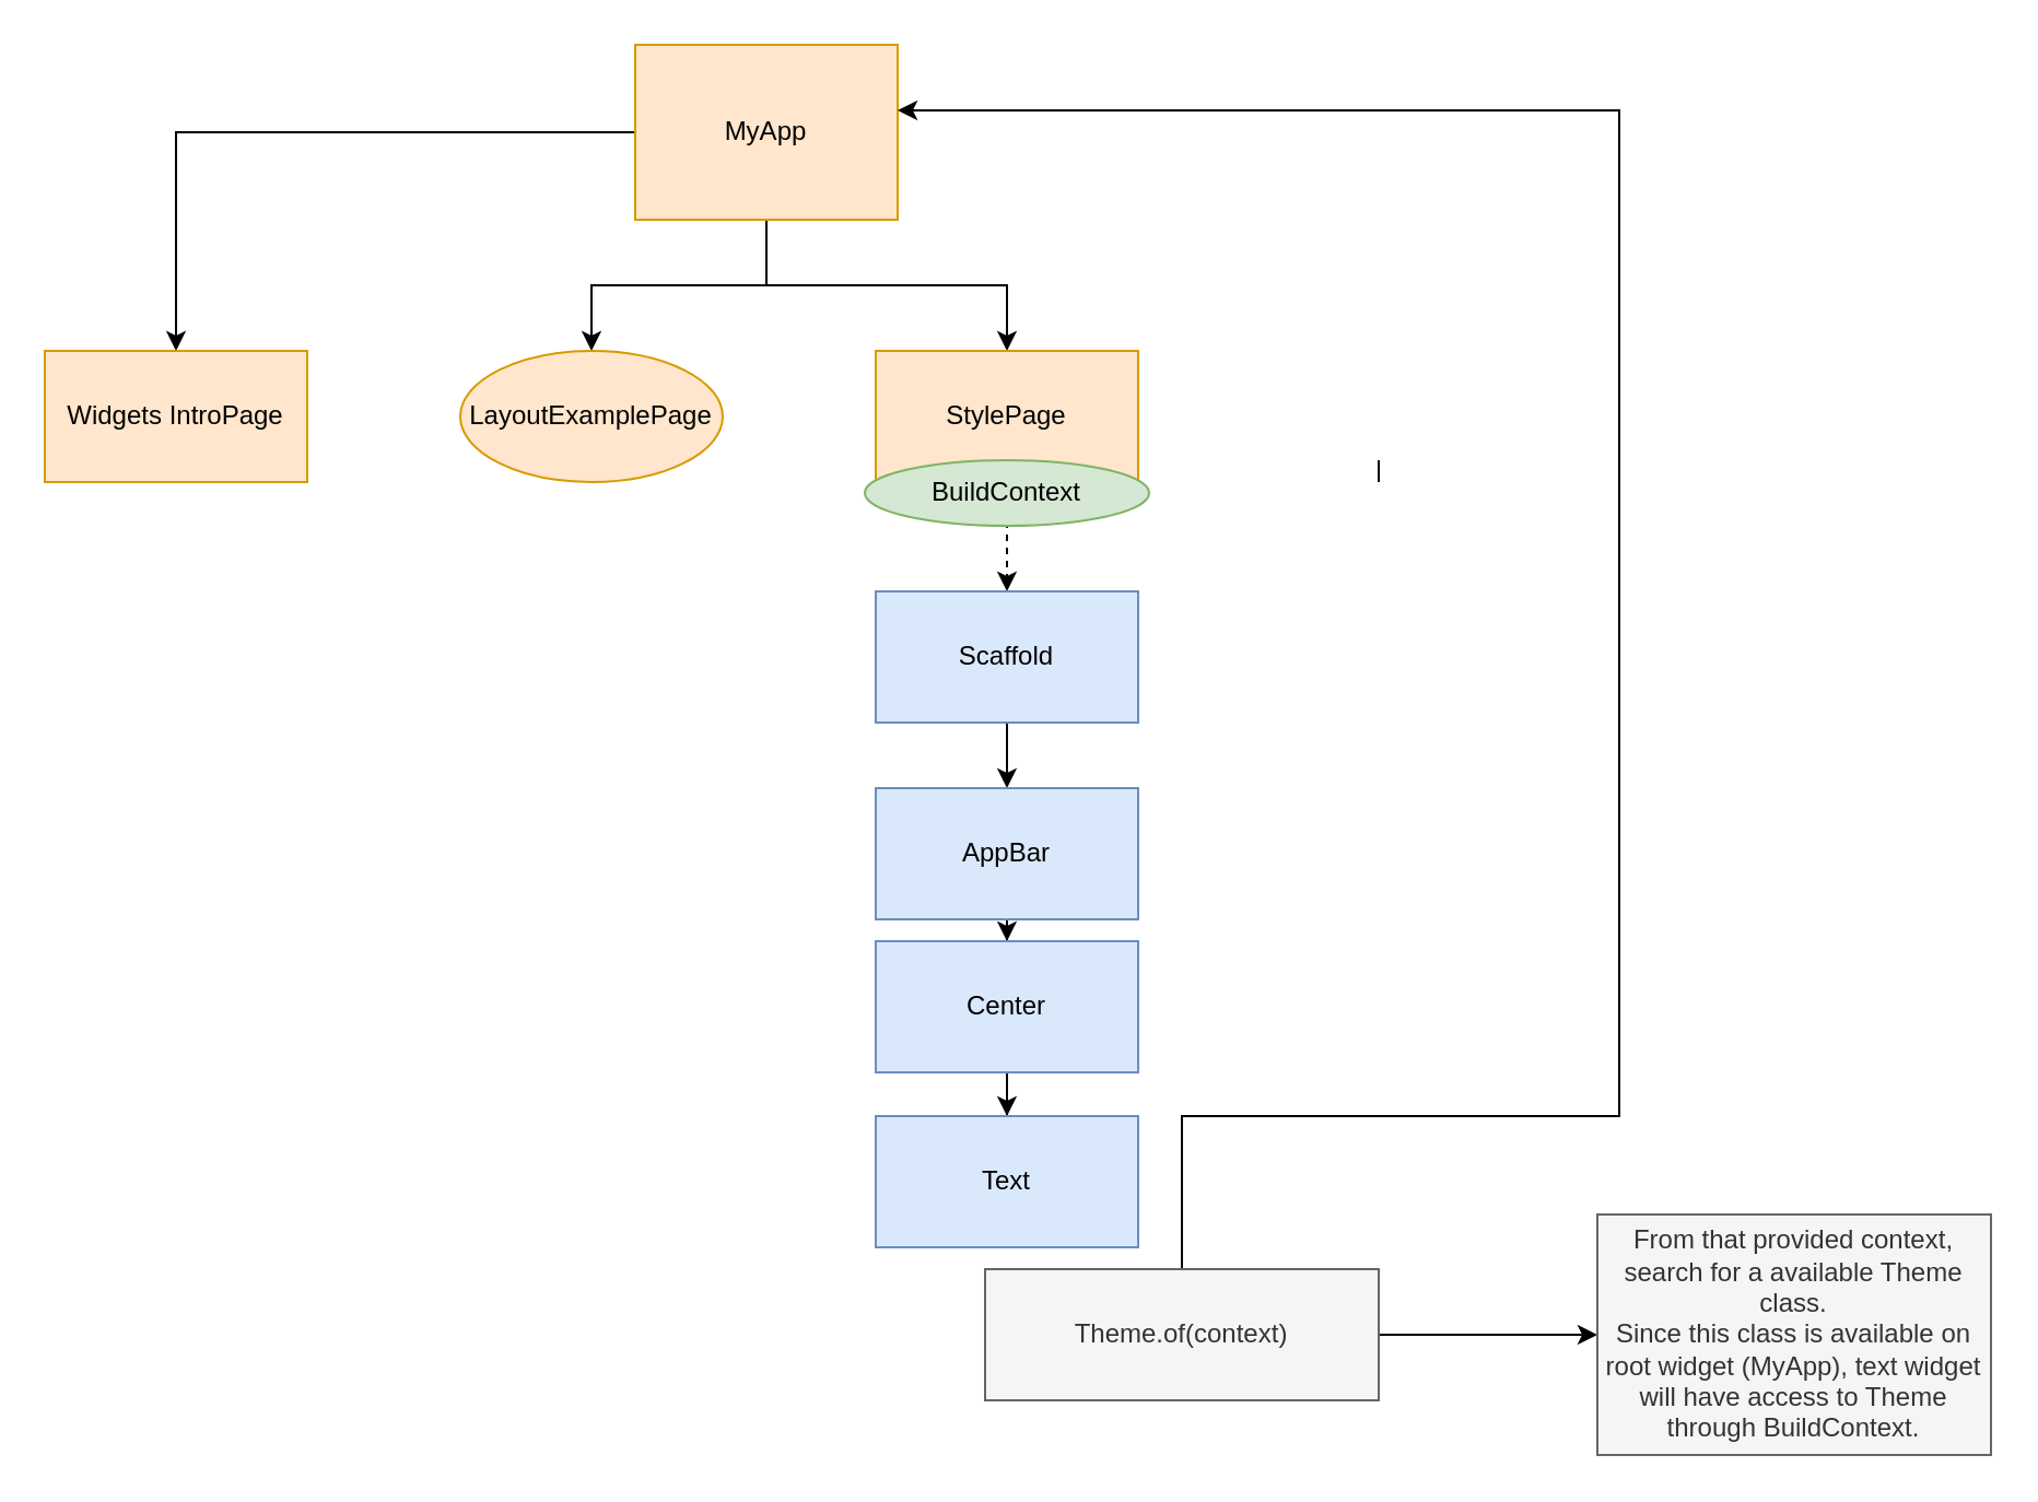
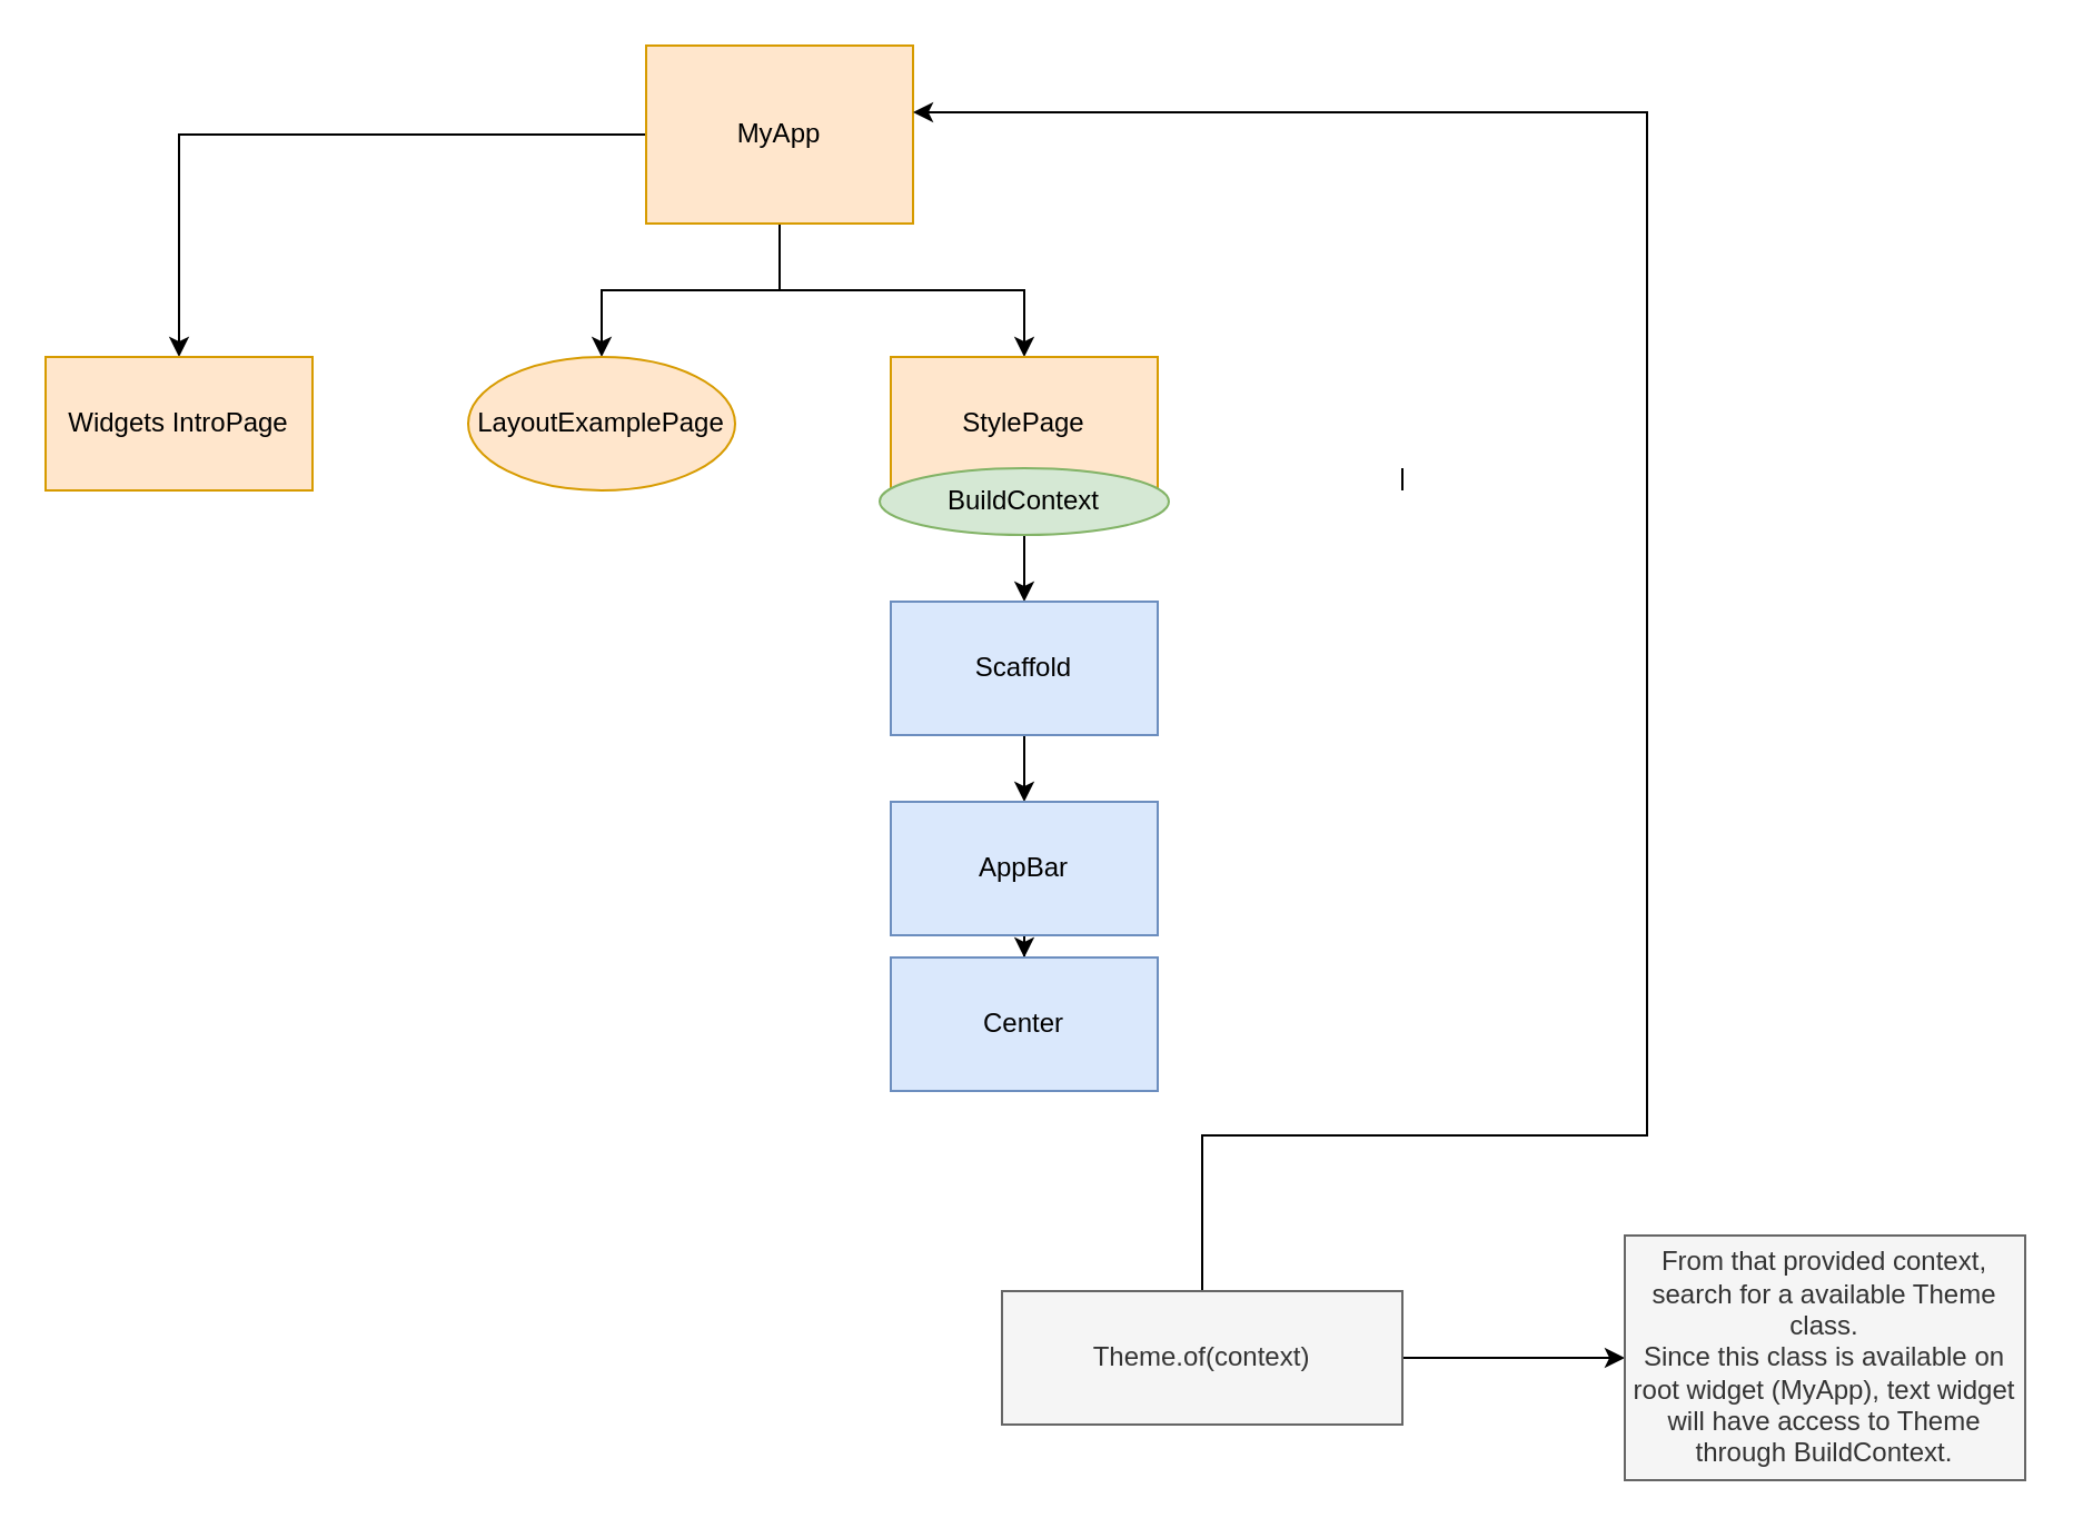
  <mxCell id="0" />
  <mxCell id="1" parent="0" />
  <mxCell id="2" style="edgeStyle=orthogonalEdgeStyle;rounded=0;orthogonalLoop=1;jettySize=auto;html=1;entryX=0.5;entryY=0;entryDx=0;entryDy=0;" parent="1" source="5" target="6" edge="1"><mxGeometry relative="1" as="geometry" /></mxCell>
  <mxCell id="3" style="edgeStyle=orthogonalEdgeStyle;rounded=0;orthogonalLoop=1;jettySize=auto;html=1;entryX=0.5;entryY=0;entryDx=0;entryDy=0;" parent="1" source="5" target="7" edge="1"><mxGeometry relative="1" as="geometry" /></mxCell>
  <mxCell id="4" style="edgeStyle=orthogonalEdgeStyle;rounded=0;orthogonalLoop=1;jettySize=auto;html=1;entryX=0.5;entryY=0;entryDx=0;entryDy=0;" parent="1" source="5" target="9" edge="1"><mxGeometry relative="1" as="geometry" /></mxCell>
  <mxCell id="5" value="MyApp" style="rounded=0;whiteSpace=wrap;html=1;fillColor=#ffe6cc;strokeColor=#d79b00;" parent="1" vertex="1"><mxGeometry x="290" y="20" width="120" height="80" as="geometry" /></mxCell>
  <mxCell id="6" value="Widgets IntroPage" style="rounded=0;whiteSpace=wrap;html=1;fillColor=#ffe6cc;strokeColor=#d79b00;" parent="1" vertex="1"><mxGeometry x="20" y="160" width="120" height="60" as="geometry" /></mxCell>
  <mxCell id="7" value="LayoutExamplePage" style="ellipse;whiteSpace=wrap;html=1;fillColor=#ffe6cc;strokeColor=#d79b00;" parent="1" vertex="1"><mxGeometry x="210" y="160" width="120" height="60" as="geometry" /></mxCell>
- <mxCell id="8" style="edgeStyle=orthogonalEdgeStyle;rounded=0;orthogonalLoop=1;jettySize=auto;html=1;dashed=1;" parent="1" source="9" target="12" edge="1"><mxGeometry relative="1" as="geometry" /></mxCell>
+ <mxCell id="8" style="edgeStyle=orthogonalEdgeStyle;rounded=0;orthogonalLoop=1;jettySize=auto;html=1;" parent="1" source="9" target="12" edge="1"><mxGeometry relative="1" as="geometry" /></mxCell>
  <mxCell id="9" value="StylePage" style="rounded=0;whiteSpace=wrap;html=1;fillColor=#ffe6cc;strokeColor=#d79b00;" parent="1" vertex="1"><mxGeometry x="400" y="160" width="120" height="60" as="geometry" /></mxCell>
  <mxCell id="10" value="BuildContext" style="ellipse;whiteSpace=wrap;html=1;fillColor=#d5e8d4;strokeColor=#82b366;" parent="1" vertex="1"><mxGeometry x="395" y="210" width="130" height="30" as="geometry" /></mxCell>
  <mxCell id="11" style="edgeStyle=orthogonalEdgeStyle;rounded=0;orthogonalLoop=1;jettySize=auto;html=1;entryX=0.5;entryY=0;entryDx=0;entryDy=0;" parent="1" source="12" target="14" edge="1"><mxGeometry relative="1" as="geometry" /></mxCell>
  <mxCell id="12" value="Scaffold" style="rounded=0;whiteSpace=wrap;html=1;fillColor=#dae8fc;strokeColor=#6c8ebf;" parent="1" vertex="1"><mxGeometry x="400" y="270" width="120" height="60" as="geometry" /></mxCell>
  <mxCell id="13" style="edgeStyle=orthogonalEdgeStyle;rounded=0;orthogonalLoop=1;jettySize=auto;html=1;entryX=0.5;entryY=0;entryDx=0;entryDy=0;" parent="1" source="14" target="16" edge="1"><mxGeometry relative="1" as="geometry" /></mxCell>
  <mxCell id="14" value="AppBar" style="rounded=0;whiteSpace=wrap;html=1;fillColor=#dae8fc;strokeColor=#6c8ebf;" parent="1" vertex="1"><mxGeometry x="400" y="360" width="120" height="60" as="geometry" /></mxCell>
- <mxCell id="15" style="edgeStyle=orthogonalEdgeStyle;rounded=0;orthogonalLoop=1;jettySize=auto;html=1;entryX=0.5;entryY=0;entryDx=0;entryDy=0;" parent="1" source="16" target="17" edge="1"><mxGeometry relative="1" as="geometry" /></mxCell>
  <mxCell id="16" value="Center" style="rounded=0;whiteSpace=wrap;html=1;fillColor=#dae8fc;strokeColor=#6c8ebf;" parent="1" vertex="1"><mxGeometry x="400" y="430" width="120" height="60" as="geometry" /></mxCell>
- <mxCell id="17" value="Text" style="rounded=0;whiteSpace=wrap;html=1;fillColor=#dae8fc;strokeColor=#6c8ebf;" parent="1" vertex="1"><mxGeometry x="400" y="510" width="120" height="60" as="geometry" /></mxCell>
  <mxCell id="18" style="edgeStyle=orthogonalEdgeStyle;rounded=0;orthogonalLoop=1;jettySize=auto;html=1;entryX=0;entryY=0.5;entryDx=0;entryDy=0;" parent="1" source="20" target="21" edge="1"><mxGeometry relative="1" as="geometry" /></mxCell>
  <mxCell id="19" style="edgeStyle=orthogonalEdgeStyle;rounded=0;orthogonalLoop=1;jettySize=auto;html=1;" edge="1" parent="1" source="20" target="5"><mxGeometry relative="1" as="geometry"><Array as="points"><mxPoint x="540" y="510" /><mxPoint x="740" y="510" /><mxPoint x="740" y="50" /></Array></mxGeometry></mxCell>
  <mxCell id="20" value="Theme.of(context)" style="rounded=0;whiteSpace=wrap;html=1;fillColor=#f5f5f5;strokeColor=#666666;fontColor=#333333;" parent="1" vertex="1"><mxGeometry x="450" y="580" width="180" height="60" as="geometry" /></mxCell>
  <mxCell id="21" value="From that provided context, search for a available Theme class.&lt;br&gt;Since this class is available on root widget (MyApp), text widget will have access to Theme through BuildContext." style="text;html=1;strokeColor=#666666;fillColor=#f5f5f5;align=center;verticalAlign=middle;whiteSpace=wrap;rounded=0;fontColor=#333333;" parent="1" vertex="1"><mxGeometry x="730" y="555" width="180" height="110" as="geometry" /></mxCell>
  <mxCell id="22" value="" style="edgeStyle=orthogonalEdgeStyle;rounded=0;orthogonalLoop=1;jettySize=auto;html=1;endArrow=none;" parent="1" edge="1"><mxGeometry relative="1" as="geometry"><mxPoint x="630" y="220" as="sourcePoint" /><mxPoint x="630" y="210" as="targetPoint" /></mxGeometry></mxCell>
